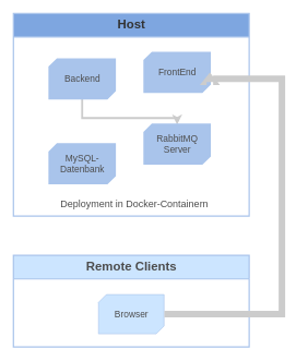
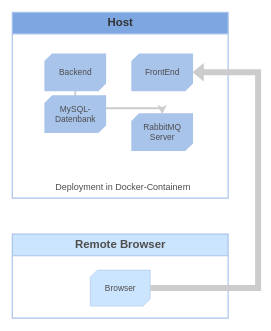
  <mxCell id="0" />
  <mxCell id="1" parent="0" />
  <mxCell id="2" value="Host" style="swimlane;html=1;startSize=36;horizontal=1;containerType=tree;strokeWidth=2;fillColor=#7EA6E0;strokeColor=#A9C4EB;fontSize=19;fontColor=#333333;" vertex="1" parent="1"><mxGeometry width="360" height="310" as="geometry" x="20" y="20" /></mxCell>
  <mxCell id="3" style="edgeStyle=orthogonalEdgeStyle;rounded=0;orthogonalLoop=1;jettySize=auto;html=1;entryX=0.5;entryY=0;entryDx=0;entryDy=0;entryPerimeter=0;fontSize=19;strokeColor=#CCCCCC;strokeWidth=3;" edge="1" parent="2" target="7"><mxGeometry relative="1" as="geometry"><mxPoint x="105" y="130" as="sourcePoint" /><Array as="points"><mxPoint x="105" y="160" /><mxPoint x="250" y="160" /></Array></mxGeometry></mxCell>
  <mxCell id="4" value="Backend" style="verticalLabelPosition=middle;verticalAlign=middle;html=1;shape=mxgraph.basic.diag_snip_rect;dx=6;strokeWidth=3;fillColor=#A9C4EB;fontSize=14;strokeColor=#A9C4EB;gradientColor=none;labelPosition=center;align=center;fontColor=#4D4D4D;" vertex="1" parent="2"><mxGeometry x="55" y="70" width="100" height="60" as="geometry" /></mxCell>
- <mxCell id="5" value="FrontEnd" style="verticalLabelPosition=middle;verticalAlign=middle;html=1;shape=mxgraph.basic.diag_snip_rect;dx=6;strokeWidth=3;fillColor=#A9C4EB;fontSize=14;strokeColor=#A9C4EB;gradientColor=none;labelPosition=center;align=center;fontColor=#4D4D4D;" vertex="1" parent="2"><mxGeometry x="200" y="60" width="100" height="60" as="geometry" /></mxCell>
- <mxCell id="6" value="MySQL-&lt;br&gt;Datenbank" style="verticalLabelPosition=middle;verticalAlign=middle;html=1;shape=mxgraph.basic.diag_snip_rect;dx=6;strokeWidth=3;fillColor=#A9C4EB;fontSize=14;strokeColor=#A9C4EB;gradientColor=none;labelPosition=center;align=center;fontColor=#4D4D4D;" vertex="1" parent="2"><mxGeometry x="55" y="200" width="100" height="60" as="geometry" /></mxCell>
+ <mxCell id="5" value="FrontEnd" style="verticalLabelPosition=middle;verticalAlign=middle;html=1;shape=mxgraph.basic.diag_snip_rect;dx=6;strokeWidth=3;fillColor=#A9C4EB;fontSize=14;strokeColor=#A9C4EB;gradientColor=none;labelPosition=center;align=center;fontColor=#4D4D4D;" vertex="1" parent="2"><mxGeometry x="200" y="70" width="100" height="60" as="geometry" /></mxCell>
+ <mxCell id="6" value="MySQL-&lt;br&gt;Datenbank" style="verticalLabelPosition=middle;verticalAlign=middle;html=1;shape=mxgraph.basic.diag_snip_rect;dx=6;strokeWidth=3;fillColor=#A9C4EB;fontSize=14;strokeColor=#A9C4EB;gradientColor=none;labelPosition=center;align=center;fontColor=#4D4D4D;" vertex="1" parent="2"><mxGeometry x="55" y="140" width="100" height="60" as="geometry" /></mxCell>
  <mxCell id="7" value="RabbitMQ&lt;br&gt;Server" style="verticalLabelPosition=middle;verticalAlign=middle;html=1;shape=mxgraph.basic.diag_snip_rect;dx=6;strokeWidth=3;fillColor=#A9C4EB;fontSize=14;strokeColor=#A9C4EB;gradientColor=none;labelPosition=center;align=center;fontColor=#4D4D4D;" vertex="1" parent="2"><mxGeometry x="200" y="170" width="100" height="60" as="geometry" /></mxCell>
  <mxCell id="8" value="Deployment in Docker-Containern&amp;nbsp;" style="text;html=1;resizable=0;points=[];autosize=1;align=left;verticalAlign=top;spacingTop=-4;fontSize=15;fontColor=#4D4D4D;" vertex="1" parent="2"><mxGeometry x="70" y="280" width="310" height="20" as="geometry" /></mxCell>
- <mxCell id="9" value="Remote Clients" style="swimlane;html=1;startSize=36;horizontal=1;containerType=tree;strokeWidth=2;fillColor=#cce5ff;strokeColor=#A9C4EB;fontSize=19;fontColor=#4D4D4D;" vertex="1" parent="1"><mxGeometry y="390" width="360" height="140" as="geometry" x="20" /></mxCell>
+ <mxCell id="9" value="Remote Browser" style="swimlane;html=1;startSize=36;horizontal=1;containerType=tree;strokeWidth=2;fillColor=#cce5ff;strokeColor=#A9C4EB;fontSize=19;fontColor=#4D4D4D;" vertex="1" parent="1"><mxGeometry y="390" width="360" height="140" as="geometry" x="20" /></mxCell>
  <mxCell id="10" value="Browser" style="verticalLabelPosition=middle;verticalAlign=middle;html=1;shape=mxgraph.basic.diag_snip_rect;dx=6;strokeWidth=1;fillColor=#cce5ff;fontSize=14;strokeColor=#A9C4EB;labelPosition=center;align=center;fontColor=#4D4D4D;" vertex="1" parent="9"><mxGeometry x="130" y="60" width="100" height="60" as="geometry" /></mxCell>
  <mxCell id="11" style="edgeStyle=orthogonalEdgeStyle;rounded=0;orthogonalLoop=1;jettySize=auto;html=1;exitX=1;exitY=0.5;exitDx=0;exitDy=0;exitPerimeter=0;fontSize=15;entryX=1;entryY=0.5;entryDx=0;entryDy=0;entryPerimeter=0;shape=flexArrow;fillColor=#CCCCCC;strokeColor=none;fontColor=#CCCCCC;" edge="1" parent="1" source="10" target="5"><mxGeometry relative="1" as="geometry"><mxPoint x="450" y="110" as="targetPoint" /><Array as="points"><mxPoint x="430" y="480" /><mxPoint x="430" y="120" /></Array></mxGeometry></mxCell>
